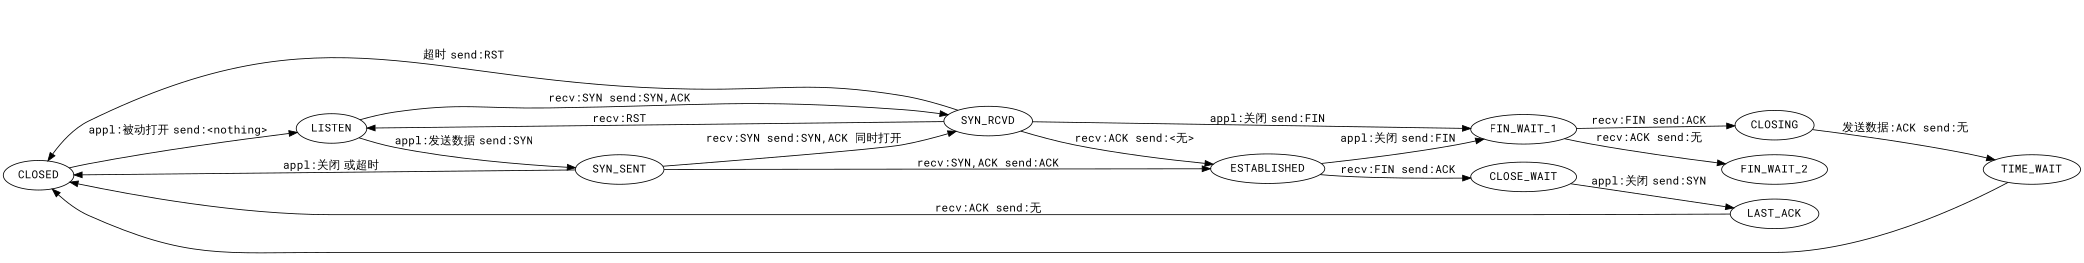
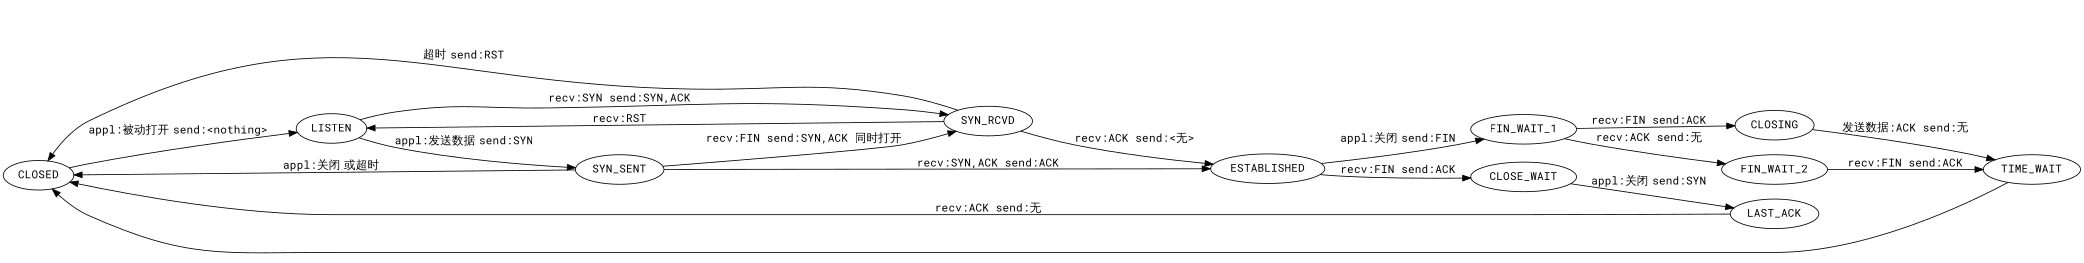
  digraph {
    fontname="Roboto Mono"
    rankdir=LR
    node [fontname="Roboto Mono"]
    edge [fontname="Roboto Mono"]
    CLOSED
    LISTEN
    SYN_SENT
    SYN_RCVD
    ESTABLISHED
    FIN_WAIT_1
    CLOSE_WAIT
    FIN_WAIT_2
    CLOSING
    LAST_ACK
    TIME_WAIT
    CLOSED -> LISTEN [label="appl:被动打开 send:<nothing>"]
    LISTEN -> SYN_SENT [label="appl:发送数据 send:SYN"]
    LISTEN -> SYN_RCVD [label="recv:SYN send:SYN,ACK"]
    SYN_SENT -> CLOSED [label="appl:关闭 或超时"]
-   SYN_SENT -> SYN_RCVD [label="recv:SYN send:SYN,ACK 同时打开"]
+   SYN_SENT -> SYN_RCVD [label="recv:FIN send:SYN,ACK 同时打开"]
    SYN_SENT -> ESTABLISHED [label="recv:SYN,ACK send:ACK"]
    SYN_RCVD -> CLOSED [label="超时 send:RST"]
    SYN_RCVD -> LISTEN [label="recv:RST"]
    SYN_RCVD -> ESTABLISHED [label="recv:ACK send:<无>"]
-   SYN_RCVD -> FIN_WAIT_1 [label="appl:关闭 send:FIN"]
    ESTABLISHED -> FIN_WAIT_1 [label="appl:关闭 send:FIN"]
    ESTABLISHED -> CLOSE_WAIT [label="recv:FIN send:ACK"]
    FIN_WAIT_1 -> FIN_WAIT_2 [label="recv:ACK send:无"]
    FIN_WAIT_1 -> CLOSING [label="recv:FIN send:ACK"]
    CLOSE_WAIT -> LAST_ACK [label="appl:关闭 send:SYN"]
+   FIN_WAIT_2 -> TIME_WAIT [label="recv:FIN send:ACK"]
    CLOSING -> TIME_WAIT [label="发送数据:ACK send:无"]
    LAST_ACK -> CLOSED [label="recv:ACK send:无"]
    TIME_WAIT -> CLOSED
  }
